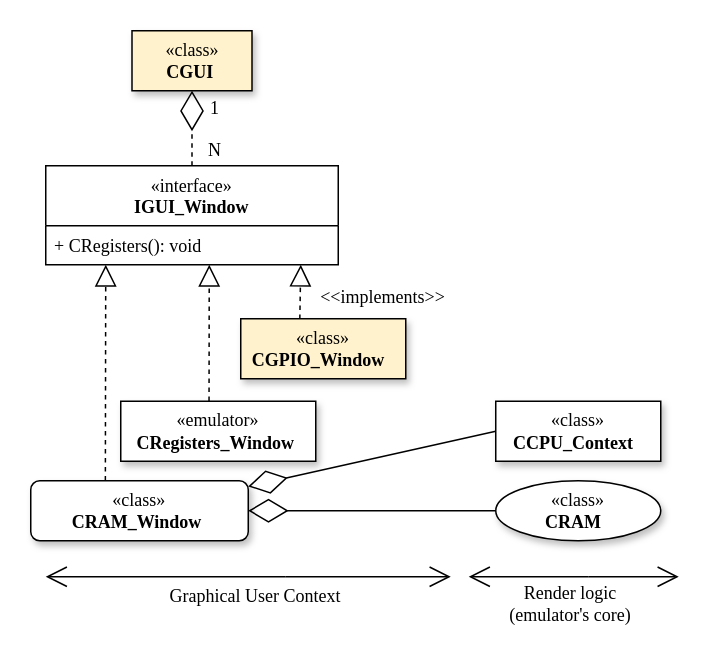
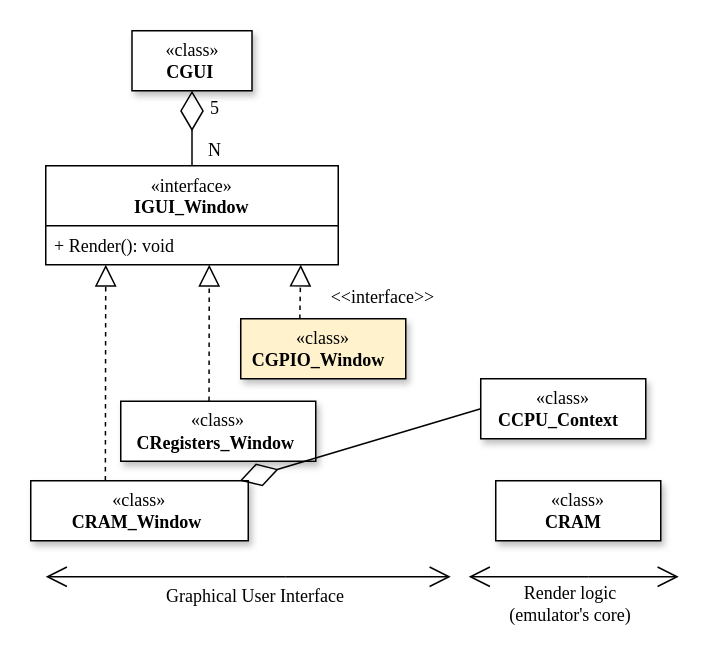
  <mxCell id="0" />
  <mxCell id="1" parent="0" />
- <mxCell id="2" value="«class»&lt;br&gt;&lt;b&gt;CRAM_Window&amp;nbsp;&lt;/b&gt;" style="html=1;whiteSpace=wrap;fontFamily=Computer Modern;shadow=1;rounded=1;" vertex="1" parent="1"><mxGeometry x="20" y="320" width="145" height="40" as="geometry" /></mxCell>
+ <mxCell id="2" value="«class»&lt;br&gt;&lt;b&gt;CRAM_Window&amp;nbsp;&lt;/b&gt;" style="html=1;whiteSpace=wrap;fontFamily=Computer Modern;shadow=1;" vertex="1" parent="1"><mxGeometry x="20" y="320" width="145" height="40" as="geometry" /></mxCell>
  <mxCell id="3" value="&lt;span style=&quot;font-weight: normal;&quot;&gt;«interface»&lt;/span&gt;&lt;br style=&quot;border-color: var(--border-color); font-weight: 400;&quot;&gt;&lt;b style=&quot;border-color: var(--border-color);&quot;&gt;IGUI_Window&lt;/b&gt;" style="swimlane;fontStyle=1;align=center;verticalAlign=top;childLayout=stackLayout;horizontal=1;startSize=40;horizontalStack=0;resizeParent=1;resizeParentMax=0;resizeLast=0;collapsible=1;marginBottom=0;whiteSpace=wrap;html=1;fontFamily=Computer Modern;shadow=0;" vertex="1" parent="1"><mxGeometry x="30" y="110" width="195" height="66" as="geometry" /></mxCell>
- <mxCell id="4" value="+ CRegisters(): void" style="text;strokeColor=none;fillColor=none;align=left;verticalAlign=top;spacingLeft=4;spacingRight=4;overflow=hidden;rotatable=0;points=[[0,0.5],[1,0.5]];portConstraint=eastwest;whiteSpace=wrap;html=1;fontFamily=Computer Modern;" vertex="1" parent="3"><mxGeometry y="40" width="195" height="26" as="geometry" /></mxCell>
- <mxCell id="5" value="«emulator»&lt;br&gt;&lt;b&gt;CRegisters_Window&amp;nbsp;&lt;/b&gt;" style="html=1;whiteSpace=wrap;fontFamily=Computer Modern;shadow=1;" vertex="1" parent="1"><mxGeometry x="80" y="267" width="130" height="40" as="geometry" /></mxCell>
+ <mxCell id="4" value="+ Render(): void" style="text;strokeColor=none;fillColor=none;align=left;verticalAlign=top;spacingLeft=4;spacingRight=4;overflow=hidden;rotatable=0;points=[[0,0.5],[1,0.5]];portConstraint=eastwest;whiteSpace=wrap;html=1;fontFamily=Computer Modern;" vertex="1" parent="3"><mxGeometry y="40" width="195" height="26" as="geometry" /></mxCell>
+ <mxCell id="5" value="«class»&lt;br&gt;&lt;b&gt;CRegisters_Window&amp;nbsp;&lt;/b&gt;" style="html=1;whiteSpace=wrap;fontFamily=Computer Modern;shadow=1;" vertex="1" parent="1"><mxGeometry x="80" y="267" width="130" height="40" as="geometry" /></mxCell>
  <mxCell id="6" value="«class»&lt;br&gt;&lt;b&gt;CGPIO_Window&amp;nbsp;&amp;nbsp;&lt;/b&gt;" style="html=1;whiteSpace=wrap;fontFamily=Computer Modern;shadow=1;fillColor=#fff2cc;" vertex="1" parent="1"><mxGeometry x="160" y="212" width="110" height="40" as="geometry" /></mxCell>
  <mxCell id="7" value="" style="endArrow=block;dashed=1;endFill=0;endSize=12;html=1;rounded=0;entryX=0.823;entryY=1.055;entryDx=0;entryDy=0;entryPerimeter=0;exitX=0.422;exitY=-0.005;exitDx=0;exitDy=0;exitPerimeter=0;fontFamily=Computer Modern;" edge="1" parent="1"><mxGeometry width="160" relative="1" as="geometry"><mxPoint x="138.86" y="266.8" as="sourcePoint" /><mxPoint x="139" y="176" as="targetPoint" /></mxGeometry></mxCell>
  <mxCell id="8" value="" style="endArrow=block;dashed=1;endFill=0;endSize=12;html=1;rounded=0;entryX=0.823;entryY=1.055;entryDx=0;entryDy=0;entryPerimeter=0;exitX=0.343;exitY=-0.005;exitDx=0;exitDy=0;exitPerimeter=0;fontFamily=Computer Modern;" edge="1" parent="1" source="2"><mxGeometry width="160" relative="1" as="geometry"><mxPoint x="70" y="270" as="sourcePoint" /><mxPoint x="70" y="176" as="targetPoint" /></mxGeometry></mxCell>
  <mxCell id="9" value="" style="endArrow=block;dashed=1;endFill=0;endSize=12;html=1;rounded=0;entryX=0.823;entryY=1.055;entryDx=0;entryDy=0;entryPerimeter=0;exitX=0.358;exitY=0.006;exitDx=0;exitDy=0;exitPerimeter=0;fontFamily=Computer Modern;" edge="1" parent="1" source="6"><mxGeometry width="160" relative="1" as="geometry"><mxPoint x="200" y="210" as="sourcePoint" /><mxPoint x="200" y="176" as="targetPoint" /></mxGeometry></mxCell>
- <mxCell id="10" value="«class»&lt;br&gt;&lt;b&gt;CCPU_Context&amp;nbsp;&amp;nbsp;&lt;/b&gt;" style="html=1;whiteSpace=wrap;fontFamily=Computer Modern;shadow=1;" vertex="1" parent="1"><mxGeometry x="330" y="267" width="110" height="40" as="geometry" /></mxCell>
+ <mxCell id="10" value="«class»&lt;br&gt;&lt;b&gt;CCPU_Context&amp;nbsp;&amp;nbsp;&lt;/b&gt;" style="html=1;whiteSpace=wrap;fontFamily=Computer Modern;shadow=1;" vertex="1" parent="1"><mxGeometry x="320" y="252" width="110" height="40" as="geometry" /></mxCell>
  <mxCell id="11" value="" style="endArrow=diamondThin;endFill=0;endSize=24;html=1;rounded=0;exitX=0;exitY=0.5;exitDx=0;exitDy=0;fontFamily=Computer Modern;" edge="1" parent="1" source="10" target="2"><mxGeometry width="160" relative="1" as="geometry"><mxPoint x="285" y="286.76" as="sourcePoint" /><mxPoint x="240" y="286.76" as="targetPoint" /></mxGeometry></mxCell>
- <mxCell id="12" value="«class»&lt;br&gt;&lt;b&gt;CRAM&amp;nbsp;&amp;nbsp;&lt;/b&gt;" style="ellipse;html=1;whiteSpace=wrap;fontFamily=Computer Modern;shadow=1;" vertex="1" parent="1"><mxGeometry x="330" y="320" width="110" height="40" as="geometry" /></mxCell>
- <mxCell id="13" value="" style="endArrow=diamondThin;endFill=0;endSize=24;html=1;rounded=0;exitX=0;exitY=0.5;exitDx=0;exitDy=0;entryX=1;entryY=0.5;entryDx=0;entryDy=0;fontFamily=Computer Modern;" edge="1" parent="1" source="12" target="2"><mxGeometry width="160" relative="1" as="geometry"><mxPoint x="225" y="339.71" as="sourcePoint" /><mxPoint x="175" y="339.71" as="targetPoint" /></mxGeometry></mxCell>
- <mxCell id="14" value="«class»&lt;br&gt;&lt;b&gt;CGUI&amp;nbsp;&lt;/b&gt;" style="html=1;whiteSpace=wrap;fontFamily=Computer Modern;shadow=1;fillColor=#fff2cc;" vertex="1" parent="1"><mxGeometry x="87.5" y="20" width="80" height="40" as="geometry" /></mxCell>
- <mxCell id="15" value="" style="endArrow=diamondThin;endFill=0;endSize=24;html=1;rounded=0;entryX=0.5;entryY=1;entryDx=0;entryDy=0;exitX=0.5;exitY=0;exitDx=0;exitDy=0;fontFamily=Computer Modern;dashed=1;" edge="1" parent="1" source="3" target="14"><mxGeometry width="160" relative="1" as="geometry"><mxPoint x="305" y="190" as="sourcePoint" /><mxPoint x="260" y="190" as="targetPoint" /></mxGeometry></mxCell>
- <mxCell id="16" value="1" style="text;html=1;strokeColor=none;fillColor=none;align=center;verticalAlign=middle;whiteSpace=wrap;rounded=0;fontFamily=Computer Modern;" vertex="1" parent="1"><mxGeometry x="138" y="62" width="10" height="20" as="geometry" /></mxCell>
+ <mxCell id="12" value="«class»&lt;br&gt;&lt;b&gt;CRAM&amp;nbsp;&amp;nbsp;&lt;/b&gt;" style="html=1;whiteSpace=wrap;fontFamily=Computer Modern;shadow=1;" vertex="1" parent="1"><mxGeometry x="330" y="320" width="110" height="40" as="geometry" /></mxCell>
+ <mxCell id="14" value="«class»&lt;br&gt;&lt;b&gt;CGUI&amp;nbsp;&lt;/b&gt;" style="html=1;whiteSpace=wrap;fontFamily=Computer Modern;shadow=1;" vertex="1" parent="1"><mxGeometry x="87.5" y="20" width="80" height="40" as="geometry" /></mxCell>
+ <mxCell id="15" value="" style="endArrow=diamondThin;endFill=0;endSize=24;html=1;rounded=0;entryX=0.5;entryY=1;entryDx=0;entryDy=0;exitX=0.5;exitY=0;exitDx=0;exitDy=0;fontFamily=Computer Modern;" edge="1" parent="1" source="3" target="14"><mxGeometry width="160" relative="1" as="geometry"><mxPoint x="305" y="190" as="sourcePoint" /><mxPoint x="260" y="190" as="targetPoint" /></mxGeometry></mxCell>
+ <mxCell id="16" value="5" style="text;html=1;strokeColor=none;fillColor=none;align=center;verticalAlign=middle;whiteSpace=wrap;rounded=0;fontFamily=Computer Modern;" vertex="1" parent="1"><mxGeometry x="138" y="62" width="10" height="20" as="geometry" /></mxCell>
  <mxCell id="17" value="N" style="text;html=1;strokeColor=none;fillColor=none;align=center;verticalAlign=middle;whiteSpace=wrap;rounded=0;fontFamily=Computer Modern;" vertex="1" parent="1"><mxGeometry x="138" y="90" width="10" height="20" as="geometry" /></mxCell>
- <mxCell id="18" value="&amp;lt;&amp;lt;implements&amp;gt;&amp;gt;" style="text;html=1;strokeColor=none;fillColor=none;align=center;verticalAlign=middle;whiteSpace=wrap;rounded=0;fontFamily=Computer Modern;" vertex="1" parent="1"><mxGeometry x="210" y="188" width="90" height="20" as="geometry" /></mxCell>
- <mxCell id="19" value="Graphical User Context" style="text;html=1;strokeColor=none;fillColor=none;align=center;verticalAlign=middle;whiteSpace=wrap;rounded=0;fontFamily=Computer Modern;" vertex="1" parent="1"><mxGeometry x="99.74" y="387" width="140" height="20" as="geometry" /></mxCell>
+ <mxCell id="18" value="&amp;lt;&amp;lt;interface&amp;gt;&amp;gt;" style="text;html=1;strokeColor=none;fillColor=none;align=center;verticalAlign=middle;whiteSpace=wrap;rounded=0;fontFamily=Computer Modern;" vertex="1" parent="1"><mxGeometry x="210" y="188" width="90" height="20" as="geometry" /></mxCell>
+ <mxCell id="19" value="Graphical User Interface" style="text;html=1;strokeColor=none;fillColor=none;align=center;verticalAlign=middle;whiteSpace=wrap;rounded=0;fontFamily=Computer Modern;" vertex="1" parent="1"><mxGeometry x="99.74" y="387" width="140" height="20" as="geometry" /></mxCell>
  <mxCell id="20" value="Render logic &lt;br&gt;(emulator's core)" style="text;html=1;strokeColor=none;fillColor=none;align=center;verticalAlign=middle;whiteSpace=wrap;rounded=0;fontFamily=Computer Modern;" vertex="1" parent="1"><mxGeometry x="330" y="392" width="100" height="20" as="geometry" /></mxCell>
  <mxCell id="21" value="" style="endArrow=open;endFill=1;endSize=12;html=1;rounded=0;" edge="1" parent="1"><mxGeometry width="160" relative="1" as="geometry"><mxPoint x="190" y="384" as="sourcePoint" /><mxPoint x="300" y="384" as="targetPoint" /></mxGeometry></mxCell>
  <mxCell id="22" value="" style="endArrow=open;endFill=1;endSize=12;html=1;rounded=0;" edge="1" parent="1"><mxGeometry width="160" relative="1" as="geometry"><mxPoint x="190" y="384" as="sourcePoint" /><mxPoint x="30" y="384" as="targetPoint" /></mxGeometry></mxCell>
  <mxCell id="23" value="" style="endArrow=open;endFill=1;endSize=12;html=1;rounded=0;" edge="1" parent="1"><mxGeometry width="160" relative="1" as="geometry"><mxPoint x="392" y="384" as="sourcePoint" /><mxPoint x="452" y="384" as="targetPoint" /></mxGeometry></mxCell>
  <mxCell id="24" value="" style="endArrow=open;endFill=1;endSize=12;html=1;rounded=0;" edge="1" parent="1"><mxGeometry width="160" relative="1" as="geometry"><mxPoint x="392" y="384" as="sourcePoint" /><mxPoint x="312" y="384" as="targetPoint" /></mxGeometry></mxCell>
